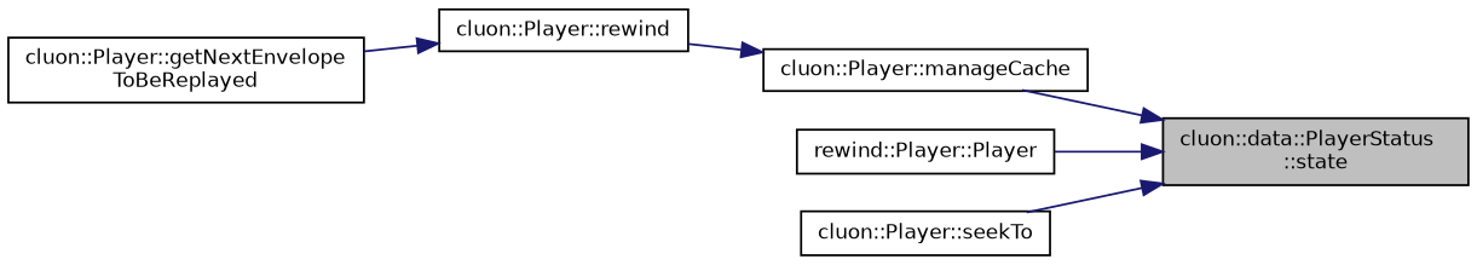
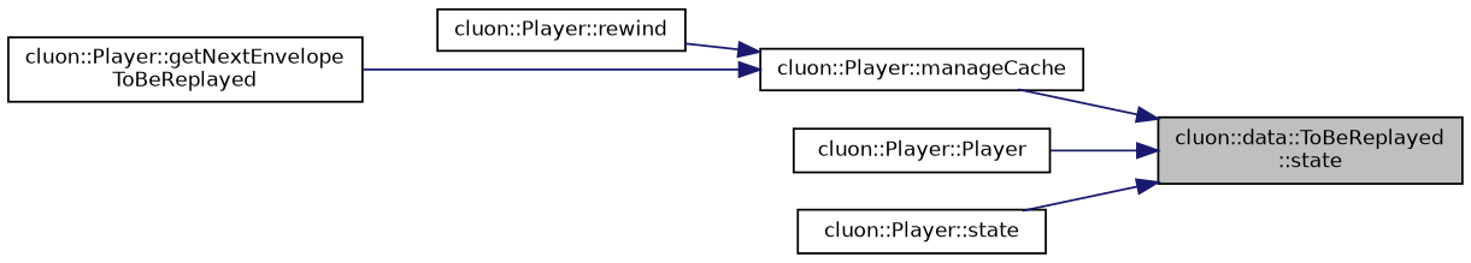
  digraph {
    rankdir=RL
    node [color=black fillcolor=white fontname=Helvetica fontsize=10 shape=record style=filled]
    edge [color=midnightblue dir=back fontname=Helvetica fontsize=10 labelfontname=Helvetica labelfontsize=10 style=solid]
-   n1 [fillcolor=grey75 fontcolor=black height=0.2 label="cluon::data::PlayerStatus\l::state" width=0.4]
+   n1 [fillcolor=grey75 fontcolor=black height=0.2 label="cluon::data::ToBeReplayed\l::state" width=0.4]
    n2 [height=0.2 label="cluon::Player::manageCache" width=0.4]
-   n3 [height=0.2 label="rewind::Player::Player" width=0.4]
-   n4 [height=0.2 label="cluon::Player::seekTo" width=0.4]
+   n3 [height=0.2 label="cluon::Player::Player" width=0.4]
+   n4 [height=0.2 label="cluon::Player::state" width=0.4]
    n5 [height=0.2 label="cluon::Player::rewind" width=0.4]
    n6 [height=0.2 label="cluon::Player::getNextEnvelope\lToBeReplayed" width=0.4]
    n1 -> n2
    n1 -> n3
    n1 -> n4
    n2 -> n5
-   n5 -> n6
+   n2 -> n6
  }
